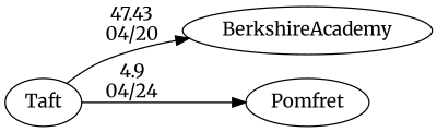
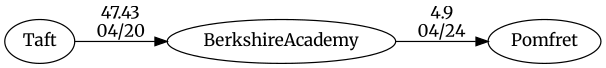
  digraph {
    fontname=Merriweather
    rankdir=LR
    node [fontname=Merriweather]
    edge [fontname=Merriweather random=random]
    BerkshireAcademy
    Pomfret
    Taft
-   Taft -> Pomfret [label="4.9\n04/24" weight=96]
+   BerkshireAcademy -> Pomfret [label="4.9\n04/24" weight=96]
    Taft -> BerkshireAcademy [label="47.43\n04/20" weight=53]
  }
